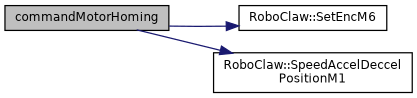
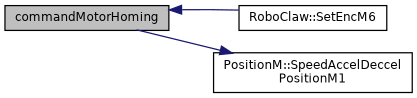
  digraph {
    rankdir=LR
    node [color=black fillcolor=white fontname=Helvetica fontsize=10 shape=record style=filled]
    edge [color=midnightblue fontname=Helvetica fontsize=10 labelfontname=Helvetica labelfontsize=10 style=solid]
    n1 [fillcolor=grey75 fontcolor=black height=0.2 label=commandMotorHoming width=0.4]
    n2 [height=0.2 label="RoboClaw::SetEncM6" width=0.4]
-   n3 [height=0.2 label="RoboClaw::SpeedAccelDeccel\lPositionM1" width=0.4]
-   n1 -> n2
+   n3 [height=0.2 label="PositionM::SpeedAccelDeccel\lPositionM1" width=0.4]
+   n2 -> n1
    n1 -> n3
  }
